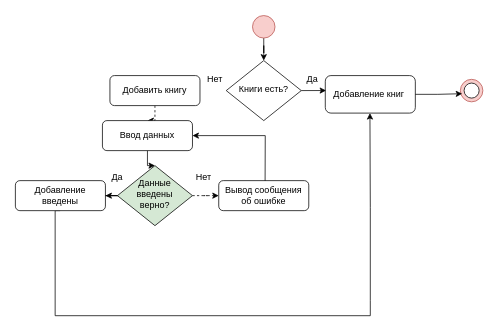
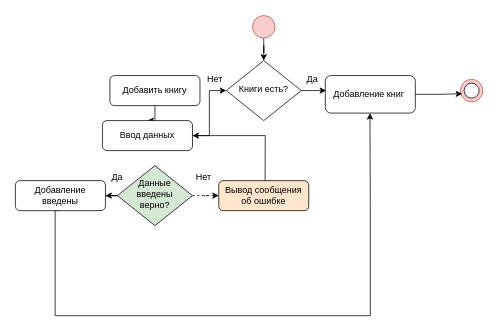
  <mxCell id="0" />
  <mxCell id="1" parent="0" />
  <mxCell id="2" style="edgeStyle=orthogonalEdgeStyle;rounded=0;orthogonalLoop=1;jettySize=auto;html=1;entryX=0.5;entryY=0;entryDx=0;entryDy=0;" parent="1" source="3" target="4" edge="1"><mxGeometry relative="1" as="geometry" /></mxCell>
  <mxCell id="3" value="" style="ellipse;whiteSpace=wrap;html=1;aspect=fixed;fillColor=#f8cecc;strokeColor=#b85450;" parent="1" vertex="1"><mxGeometry x="336" y="20" width="30" height="30" as="geometry" /></mxCell>
  <mxCell id="4" value="Книги есть?" style="rhombus;whiteSpace=wrap;html=1;shadow=0;fontFamily=Helvetica;fontSize=12;align=center;strokeWidth=1;spacing=6;spacingTop=-4;" parent="1" vertex="1"><mxGeometry x="301" y="80" width="100" height="80" as="geometry" /></mxCell>
- <mxCell id="5" style="edgeStyle=orthogonalEdgeStyle;rounded=0;orthogonalLoop=1;jettySize=auto;html=1;entryX=0.5;entryY=0;entryDx=0;entryDy=0;dashed=1;" parent="1" source="6" target="15" edge="1"><mxGeometry relative="1" as="geometry" /></mxCell>
+ <mxCell id="5" style="edgeStyle=orthogonalEdgeStyle;rounded=0;orthogonalLoop=1;jettySize=auto;html=1;entryX=0.5;entryY=0;entryDx=0;entryDy=0;" parent="1" source="6" target="15" edge="1"><mxGeometry relative="1" as="geometry" /></mxCell>
  <mxCell id="6" value="Добавить книгу" style="rounded=1;whiteSpace=wrap;html=1;fontSize=12;glass=0;strokeWidth=1;shadow=0;" parent="1" vertex="1"><mxGeometry x="146" y="100" width="120" height="40" as="geometry" /></mxCell>
  <mxCell id="7" style="edgeStyle=orthogonalEdgeStyle;rounded=0;orthogonalLoop=1;jettySize=auto;html=1;endArrow=none;endFill=0;startArrow=classic;startFill=1;" parent="1" edge="1"><mxGeometry relative="1" as="geometry"><mxPoint x="493" y="400" as="targetPoint" /><mxPoint x="492.52" y="150" as="sourcePoint" /></mxGeometry></mxCell>
  <mxCell id="8" value="Добавление книг&amp;nbsp;" style="rounded=1;whiteSpace=wrap;html=1;fontSize=12;glass=0;strokeWidth=1;shadow=0;" parent="1" vertex="1"><mxGeometry x="433" y="100" width="120" height="50" as="geometry" /></mxCell>
  <mxCell id="9" value="Нет" style="text;html=1;align=center;verticalAlign=middle;whiteSpace=wrap;rounded=0;" parent="1" vertex="1"><mxGeometry x="256" y="90" width="60" height="30" as="geometry" /></mxCell>
  <mxCell id="10" value="Да" style="text;html=1;align=center;verticalAlign=middle;whiteSpace=wrap;rounded=0;" parent="1" vertex="1"><mxGeometry x="386" y="90" width="60" height="30" as="geometry" /></mxCell>
  <mxCell id="11" style="edgeStyle=orthogonalEdgeStyle;rounded=0;orthogonalLoop=1;jettySize=auto;html=1;entryX=0;entryY=0.5;entryDx=0;entryDy=0;dashed=1;" parent="1" source="13" edge="1" target="16"><mxGeometry relative="1" as="geometry"><mxPoint x="286" y="260" as="targetPoint" /></mxGeometry></mxCell>
  <mxCell id="12" style="edgeStyle=orthogonalEdgeStyle;rounded=0;orthogonalLoop=1;jettySize=auto;html=1;entryX=1;entryY=0.5;entryDx=0;entryDy=0;" parent="1" source="13" target="18" edge="1"><mxGeometry relative="1" as="geometry"><mxPoint x="146" y="260" as="targetPoint" /><Array as="points" /></mxGeometry></mxCell>
  <mxCell id="13" value="Данные введены верно?" style="rhombus;whiteSpace=wrap;html=1;shadow=0;fontFamily=Helvetica;fontSize=12;align=center;strokeWidth=1;spacing=6;spacingTop=-4;fillColor=#d5e8d4;" parent="1" vertex="1"><mxGeometry x="156" y="220" width="100" height="80" as="geometry" /></mxCell>
- <mxCell id="14" style="edgeStyle=orthogonalEdgeStyle;rounded=0;orthogonalLoop=1;jettySize=auto;html=1;entryX=0.5;entryY=0;entryDx=0;entryDy=0;" parent="1" source="15" target="13" edge="1"><mxGeometry relative="1" as="geometry" /></mxCell>
+ <mxCell id="14" style="edgeStyle=orthogonalEdgeStyle;rounded=0;orthogonalLoop=1;jettySize=auto;html=1;" parent="1" source="15" target="4" edge="1"><mxGeometry relative="1" as="geometry" /></mxCell>
  <mxCell id="15" value="Ввод данных" style="rounded=1;whiteSpace=wrap;html=1;fontSize=12;glass=0;strokeWidth=1;shadow=0;" parent="1" vertex="1"><mxGeometry x="136" y="160" width="120" height="40" as="geometry" /></mxCell>
- <mxCell id="16" value="Вывод сообщения об ошибке" style="rounded=1;whiteSpace=wrap;html=1;fontSize=12;glass=0;strokeWidth=1;shadow=0;" parent="1" vertex="1"><mxGeometry x="291" y="240" width="120" height="40" as="geometry" /></mxCell>
+ <mxCell id="16" value="Вывод сообщения об ошибке" style="rounded=1;whiteSpace=wrap;html=1;fontSize=12;glass=0;strokeWidth=1;shadow=0;fillColor=#ffe6cc;" parent="1" vertex="1"><mxGeometry x="291" y="240" width="120" height="40" as="geometry" /></mxCell>
  <mxCell id="17" style="edgeStyle=orthogonalEdgeStyle;rounded=0;orthogonalLoop=1;jettySize=auto;html=1;endArrow=none;endFill=0;" parent="1" edge="1"><mxGeometry relative="1" as="geometry"><mxPoint x="493" y="400" as="targetPoint" /><mxPoint x="79.62" y="280" as="sourcePoint" /><Array as="points"><mxPoint x="73" y="280" /><mxPoint x="73" y="420" /><mxPoint x="493" y="420" /></Array></mxGeometry></mxCell>
  <mxCell id="18" value="Добавление введены" style="rounded=1;whiteSpace=wrap;html=1;fontSize=12;glass=0;strokeWidth=1;shadow=0;" parent="1" vertex="1"><mxGeometry x="20" y="240" width="120" height="40" as="geometry" /></mxCell>
  <mxCell id="19" value="Да" style="text;html=1;align=center;verticalAlign=middle;whiteSpace=wrap;rounded=0;" parent="1" vertex="1"><mxGeometry x="126" y="220" width="60" height="30" as="geometry" /></mxCell>
  <mxCell id="20" value="Нет" style="text;html=1;align=center;verticalAlign=middle;whiteSpace=wrap;rounded=0;" parent="1" vertex="1"><mxGeometry x="241" y="220" width="60" height="30" as="geometry" /></mxCell>
  <mxCell id="21" value="" style="ellipse;whiteSpace=wrap;html=1;aspect=fixed;fillColor=#f8cecc;strokeColor=#b85450;" parent="1" vertex="1"><mxGeometry x="613" y="105" width="30" height="30" as="geometry" /></mxCell>
  <mxCell id="22" value="" style="ellipse;whiteSpace=wrap;html=1;aspect=fixed;" parent="1" vertex="1"><mxGeometry x="618" y="110" width="20" height="20" as="geometry" /></mxCell>
  <mxCell id="23" style="edgeStyle=orthogonalEdgeStyle;rounded=0;orthogonalLoop=1;jettySize=auto;html=1;entryX=0.081;entryY=0.638;entryDx=0;entryDy=0;entryPerimeter=0;" parent="1" source="8" target="21" edge="1"><mxGeometry relative="1" as="geometry"><Array as="points" /></mxGeometry></mxCell>
  <mxCell id="24" value="" style="endArrow=classic;html=1;rounded=0;exitX=0.515;exitY=0.004;exitDx=0;exitDy=0;exitPerimeter=0;entryX=1;entryY=0.5;entryDx=0;entryDy=0;" parent="1" source="16" target="15" edge="1"><mxGeometry width="50" height="50" relative="1" as="geometry"><mxPoint x="343" y="200" as="sourcePoint" /><mxPoint x="393" y="150" as="targetPoint" /><Array as="points"><mxPoint x="353" y="180" /></Array></mxGeometry></mxCell>
  <mxCell id="25" value="" style="endArrow=classic;html=1;rounded=0;exitX=0.25;exitY=1;exitDx=0;exitDy=0;entryX=0.801;entryY=0.997;entryDx=0;entryDy=0;entryPerimeter=0;" edge="1" parent="1" source="10" target="10"><mxGeometry width="50" height="50" relative="1" as="geometry"><mxPoint x="401" y="145" as="sourcePoint" /><mxPoint x="451" y="95" as="targetPoint" /></mxGeometry></mxCell>
